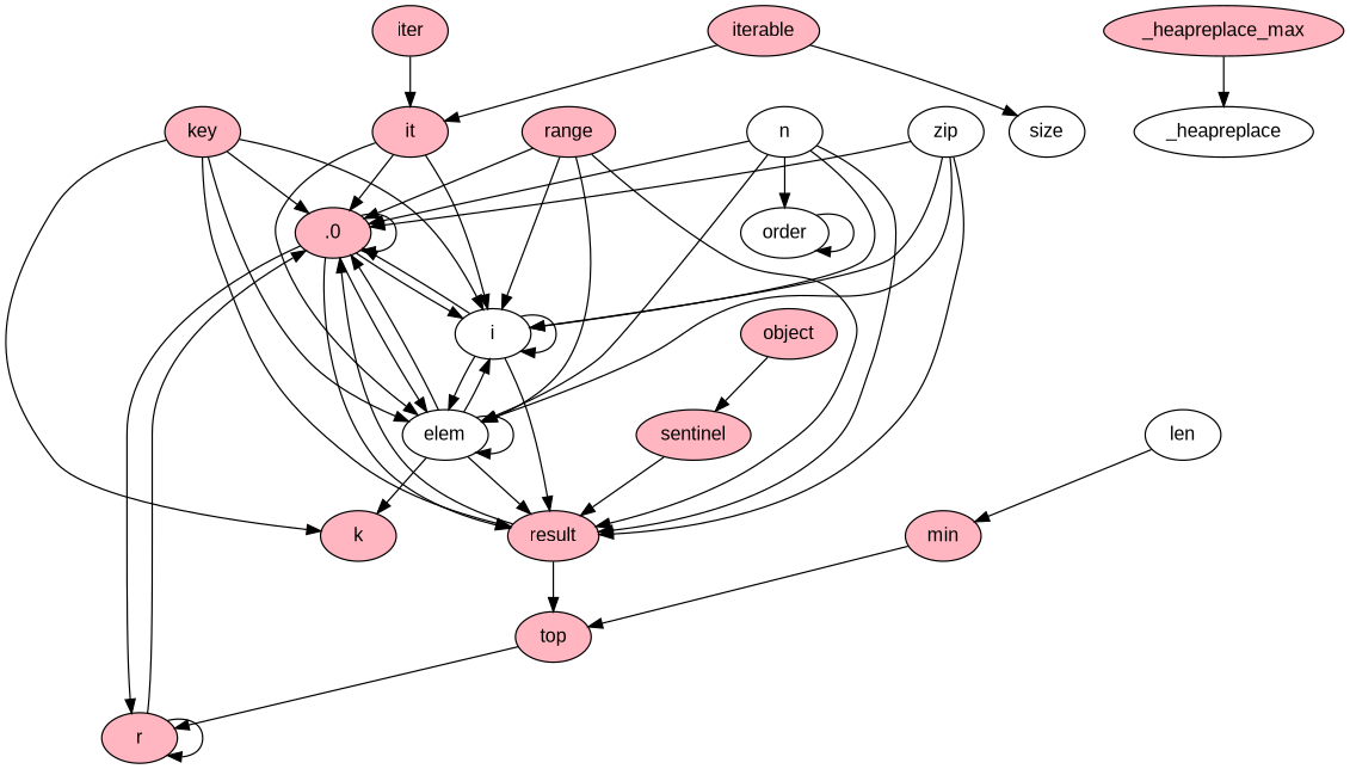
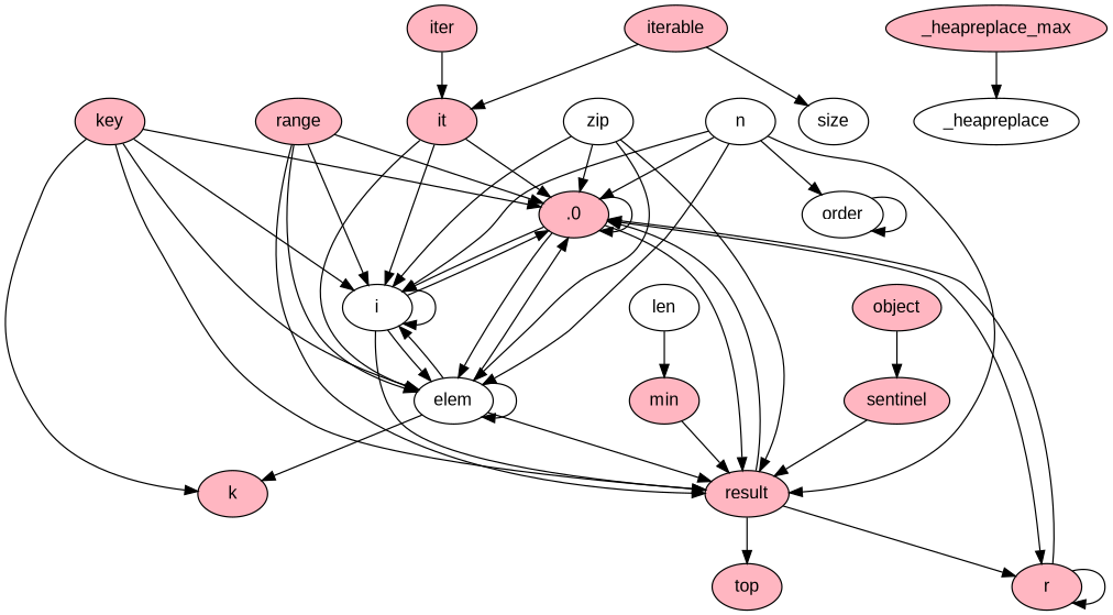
  strict digraph {
    fontname="Liberation Sans"
    node [fillcolor=lightpink fontname="Liberation Sans" style=filled]
    edge [fontname="Liberation Sans"]
    iter
    it
    .0
    i [fillcolor=white]
    elem [fillcolor=white]
    result
    top
    r
    k
    iterable
    size [fillcolor=white]
    object
    sentinel
    min
    key
    len [fillcolor=white]
    range
    zip [fillcolor=white]
    n [fillcolor=white]
    order [fillcolor=white]
    _heapreplace [fillcolor=white]
    _heapreplace_max
    iter -> it
    it -> .0
    it -> i
    it -> elem
    .0 -> .0
    .0 -> i
    .0 -> elem
    .0 -> result
    .0 -> r
    i -> .0
    i -> i
    i -> elem
    i -> result
    elem -> .0
    elem -> i
    elem -> elem
    elem -> result
    elem -> k
    result -> .0
    result -> top
-   top -> r
+   result -> r
    r -> .0
    r -> r
    iterable -> it
    iterable -> size
    object -> sentinel
    sentinel -> result
-   min -> top
+   min -> result
    key -> .0
    key -> i
    key -> elem
    key -> result
    key -> k
    len -> min
    range -> .0
    range -> i
    range -> elem
    range -> result
    zip -> .0
    zip -> i
    zip -> elem
    zip -> result
    n -> .0
    n -> i
    n -> elem
    n -> result
    n -> order
    order -> order
    _heapreplace_max -> _heapreplace
  }
